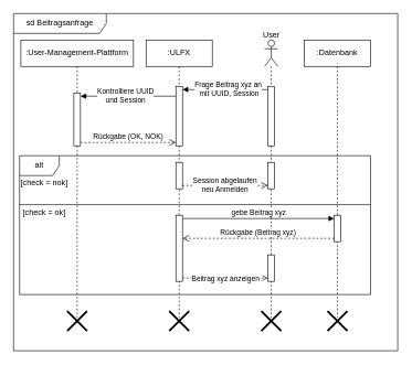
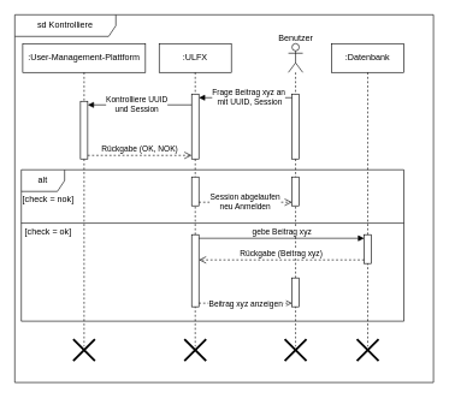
  <mxCell id="0" />
  <mxCell id="1" parent="0" />
  <mxCell id="2" value=":User-Management-Plattform" style="shape=umlLifeline;perimeter=lifelinePerimeter;whiteSpace=wrap;html=1;container=0;dropTarget=0;collapsible=0;recursiveResize=0;outlineConnect=0;portConstraint=eastwest;newEdgeStyle={&quot;edgeStyle&quot;:&quot;elbowEdgeStyle&quot;,&quot;elbow&quot;:&quot;vertical&quot;,&quot;curved&quot;:0,&quot;rounded&quot;:0};" parent="1" vertex="1"><mxGeometry x="31" y="60" width="170" height="420" as="geometry" /></mxCell>
  <mxCell id="3" value="" style="html=1;points=[[0,0,0,0,5],[0,1,0,0,-5],[1,0,0,0,5],[1,1,0,0,-5]];perimeter=orthogonalPerimeter;outlineConnect=0;targetShapes=umlLifeline;portConstraint=eastwest;newEdgeStyle={&quot;curved&quot;:0,&quot;rounded&quot;:0};" parent="2" vertex="1"><mxGeometry x="80" y="80" width="10" height="80" as="geometry" /></mxCell>
  <mxCell id="4" value="" style="shape=umlDestroy;whiteSpace=wrap;html=1;strokeWidth=3;targetShapes=umlLifeline;" parent="2" vertex="1"><mxGeometry x="70" y="410" width="30" height="30" as="geometry" /></mxCell>
  <mxCell id="5" value=":ULFX" style="shape=umlLifeline;perimeter=lifelinePerimeter;whiteSpace=wrap;html=1;container=0;dropTarget=0;collapsible=0;recursiveResize=0;outlineConnect=0;portConstraint=eastwest;newEdgeStyle={&quot;edgeStyle&quot;:&quot;elbowEdgeStyle&quot;,&quot;elbow&quot;:&quot;vertical&quot;,&quot;curved&quot;:0,&quot;rounded&quot;:0};" parent="1" vertex="1"><mxGeometry x="220" y="60" width="100" height="420" as="geometry" /></mxCell>
  <mxCell id="6" value="" style="html=1;points=[[0,0,0,0,5],[0,1,0,0,-5],[1,0,0,0,5],[1,1,0,0,-5]];perimeter=orthogonalPerimeter;outlineConnect=0;targetShapes=umlLifeline;portConstraint=eastwest;newEdgeStyle={&quot;curved&quot;:0,&quot;rounded&quot;:0};" parent="5" vertex="1"><mxGeometry x="45" y="70" width="10" height="90" as="geometry" /></mxCell>
  <mxCell id="7" value="" style="shape=umlDestroy;whiteSpace=wrap;html=1;strokeWidth=3;targetShapes=umlLifeline;" parent="5" vertex="1"><mxGeometry x="35" y="410" width="30" height="30" as="geometry" /></mxCell>
  <mxCell id="8" value="" style="shape=umlLifeline;perimeter=lifelinePerimeter;whiteSpace=wrap;html=1;container=1;dropTarget=0;collapsible=0;recursiveResize=0;outlineConnect=0;portConstraint=eastwest;newEdgeStyle={&quot;curved&quot;:0,&quot;rounded&quot;:0};participant=umlActor;size=40;" parent="1" vertex="1"><mxGeometry x="399" y="60" width="20" height="420" as="geometry" /></mxCell>
  <mxCell id="9" value="" style="html=1;points=[];perimeter=orthogonalPerimeter;outlineConnect=0;targetShapes=umlLifeline;portConstraint=eastwest;newEdgeStyle={&quot;edgeStyle&quot;:&quot;elbowEdgeStyle&quot;,&quot;elbow&quot;:&quot;vertical&quot;,&quot;curved&quot;:0,&quot;rounded&quot;:0};" parent="8" vertex="1"><mxGeometry x="5" y="70" width="10" height="90" as="geometry" /></mxCell>
  <mxCell id="10" value="" style="html=1;points=[[0,0,0,0,5],[0,1,0,0,-5],[1,0,0,0,5],[1,1,0,0,-5]];perimeter=orthogonalPerimeter;outlineConnect=0;targetShapes=umlLifeline;portConstraint=eastwest;newEdgeStyle={&quot;curved&quot;:0,&quot;rounded&quot;:0};" parent="8" vertex="1"><mxGeometry x="5" y="325" width="10" height="40" as="geometry" /></mxCell>
  <mxCell id="11" value="Frage Beitrag xyz an&lt;br&gt;&amp;nbsp;mit UUID, Session" style="html=1;verticalAlign=bottom;endArrow=block;curved=0;rounded=0;entryX=1;entryY=0;entryDx=0;entryDy=5;entryPerimeter=0;" parent="1" source="9" target="6" edge="1"><mxGeometry x="-0.067" y="15" relative="1" as="geometry"><mxPoint x="195" y="135" as="sourcePoint" /><mxPoint as="offset" /></mxGeometry></mxCell>
  <mxCell id="12" value="Kontrolliere UUID&lt;br&gt;und Session" style="html=1;verticalAlign=bottom;endArrow=block;curved=0;rounded=0;entryX=1;entryY=0;entryDx=0;entryDy=5;entryPerimeter=0;" parent="1" source="6" target="3" edge="1"><mxGeometry x="0.056" y="15" relative="1" as="geometry"><mxPoint x="19" y="145" as="sourcePoint" /><mxPoint as="offset" /></mxGeometry></mxCell>
  <mxCell id="13" value="Rückgabe (OK, NOK)" style="html=1;verticalAlign=bottom;endArrow=open;dashed=1;endSize=8;curved=0;rounded=0;exitX=1;exitY=1;exitDx=0;exitDy=-5;exitPerimeter=0;" parent="1" source="3" target="6" edge="1"><mxGeometry relative="1" as="geometry"><mxPoint x="259" y="215" as="targetPoint" /></mxGeometry></mxCell>
  <mxCell id="14" value="alt" style="shape=umlFrame;whiteSpace=wrap;html=1;pointerEvents=0;" parent="1" vertex="1"><mxGeometry x="29" y="235" width="530" height="210" as="geometry" /></mxCell>
  <mxCell id="15" value="[check = nok]" style="text;html=1;align=center;verticalAlign=middle;resizable=0;points=[];autosize=1;strokeColor=none;fillColor=none;" parent="1" vertex="1"><mxGeometry x="21" y="261" width="90" height="30" as="geometry" /></mxCell>
  <mxCell id="16" value="" style="html=1;points=[[0,0,0,0,5],[0,1,0,0,-5],[1,0,0,0,5],[1,1,0,0,-5]];perimeter=orthogonalPerimeter;outlineConnect=0;targetShapes=umlLifeline;portConstraint=eastwest;newEdgeStyle={&quot;curved&quot;:0,&quot;rounded&quot;:0};" parent="1" vertex="1"><mxGeometry x="265" y="245" width="10" height="40" as="geometry" /></mxCell>
  <mxCell id="17" value="Session abgelaufen&lt;br&gt;neu Anmelden" style="html=1;verticalAlign=bottom;endArrow=open;dashed=1;endSize=8;curved=0;rounded=0;exitX=1;exitY=1;exitDx=0;exitDy=-5;exitPerimeter=0;entryX=0;entryY=1;entryDx=0;entryDy=-5;entryPerimeter=0;" parent="1" source="16" target="18" edge="1"><mxGeometry x="-0.008" y="-15" relative="1" as="geometry"><mxPoint x="219" y="320" as="targetPoint" /><mxPoint as="offset" /></mxGeometry></mxCell>
  <mxCell id="18" value="" style="html=1;points=[[0,0,0,0,5],[0,1,0,0,-5],[1,0,0,0,5],[1,1,0,0,-5]];perimeter=orthogonalPerimeter;outlineConnect=0;targetShapes=umlLifeline;portConstraint=eastwest;newEdgeStyle={&quot;curved&quot;:0,&quot;rounded&quot;:0};" parent="1" vertex="1"><mxGeometry x="404" y="245" width="10" height="40" as="geometry" /></mxCell>
  <mxCell id="19" value="" style="line;strokeWidth=1;fillColor=none;align=left;verticalAlign=middle;spacingTop=-1;spacingLeft=3;spacingRight=3;rotatable=0;labelPosition=right;points=[];portConstraint=eastwest;strokeColor=inherit;" parent="1" vertex="1"><mxGeometry x="29" y="305" width="530" height="8" as="geometry" /></mxCell>
  <mxCell id="20" value="[check = ok]" style="text;html=1;align=center;verticalAlign=middle;resizable=0;points=[];autosize=1;strokeColor=none;fillColor=none;" parent="1" vertex="1"><mxGeometry x="21" y="307" width="90" height="30" as="geometry" /></mxCell>
  <mxCell id="21" value=":Datenbank" style="shape=umlLifeline;perimeter=lifelinePerimeter;whiteSpace=wrap;html=1;container=1;dropTarget=0;collapsible=0;recursiveResize=0;outlineConnect=0;portConstraint=eastwest;newEdgeStyle={&quot;curved&quot;:0,&quot;rounded&quot;:0};" parent="1" vertex="1"><mxGeometry x="459" y="60" width="100" height="420" as="geometry" /></mxCell>
  <mxCell id="22" value="" style="html=1;points=[[0,0,0,0,5],[0,1,0,0,-5],[1,0,0,0,5],[1,1,0,0,-5]];perimeter=orthogonalPerimeter;outlineConnect=0;targetShapes=umlLifeline;portConstraint=eastwest;newEdgeStyle={&quot;curved&quot;:0,&quot;rounded&quot;:0};" parent="21" vertex="1"><mxGeometry x="45" y="265" width="10" height="40" as="geometry" /></mxCell>
  <mxCell id="23" value="" style="shape=umlDestroy;whiteSpace=wrap;html=1;strokeWidth=3;targetShapes=umlLifeline;" parent="21" vertex="1"><mxGeometry x="35" y="410" width="30" height="30" as="geometry" /></mxCell>
  <mxCell id="24" value="" style="html=1;points=[[0,0,0,0,5],[0,1,0,0,-5],[1,0,0,0,5],[1,1,0,0,-5]];perimeter=orthogonalPerimeter;outlineConnect=0;targetShapes=umlLifeline;portConstraint=eastwest;newEdgeStyle={&quot;curved&quot;:0,&quot;rounded&quot;:0};" parent="1" vertex="1"><mxGeometry x="265" y="325" width="10" height="100" as="geometry" /></mxCell>
  <mxCell id="25" value="gebe Beitrag xyz" style="html=1;verticalAlign=bottom;endArrow=block;curved=0;rounded=0;entryX=0;entryY=0;entryDx=0;entryDy=5;exitX=1;exitY=0;exitDx=0;exitDy=5;exitPerimeter=0;" parent="1" source="24" target="22" edge="1"><mxGeometry relative="1" as="geometry"><mxPoint x="434" y="330" as="sourcePoint" /></mxGeometry></mxCell>
  <mxCell id="26" value="Rückgabe (Beitrag xyz)" style="html=1;verticalAlign=bottom;endArrow=open;dashed=1;endSize=8;curved=0;rounded=0;exitX=0;exitY=1;exitDx=0;exitDy=-5;" parent="1" source="22" target="24" edge="1"><mxGeometry relative="1" as="geometry"><mxPoint x="434" y="400" as="targetPoint" /></mxGeometry></mxCell>
  <mxCell id="27" style="edgeStyle=orthogonalEdgeStyle;rounded=0;orthogonalLoop=1;jettySize=auto;html=1;curved=0;entryX=0;entryY=1;entryDx=0;entryDy=-5;entryPerimeter=0;exitX=1;exitY=1;exitDx=0;exitDy=-5;exitPerimeter=0;dashed=1;endArrow=open;endFill=0;" parent="1" source="24" target="10" edge="1"><mxGeometry relative="1" as="geometry" /></mxCell>
  <mxCell id="28" value="Beitrag xyz anzeigen" style="edgeLabel;html=1;align=center;verticalAlign=middle;resizable=0;points=[];" parent="27" vertex="1" connectable="0"><mxGeometry x="-0.261" y="2" relative="1" as="geometry"><mxPoint x="16" y="2" as="offset" /></mxGeometry></mxCell>
  <mxCell id="29" value="" style="shape=umlDestroy;whiteSpace=wrap;html=1;strokeWidth=3;targetShapes=umlLifeline;" parent="1" vertex="1"><mxGeometry x="394" y="470" width="30" height="30" as="geometry" /></mxCell>
- <mxCell id="30" value="sd Beitragsanfrage" style="shape=umlFrame;whiteSpace=wrap;html=1;pointerEvents=0;width=140;height=30;" parent="1" vertex="1"><mxGeometry width="580" height="510" as="geometry" x="20" y="20" /></mxCell>
- <mxCell id="31" value="User" style="text;html=1;align=center;verticalAlign=middle;resizable=0;points=[];autosize=1;strokeColor=none;fillColor=none;" vertex="1" parent="1"><mxGeometry x="374" y="37" width="70" height="30" as="geometry" /></mxCell>
+ <mxCell id="30" value="sd Kontrolliere" style="shape=umlFrame;whiteSpace=wrap;html=1;pointerEvents=0;width=140;height=30;" parent="1" vertex="1"><mxGeometry width="580" height="510" as="geometry" x="20" y="20" /></mxCell>
+ <mxCell id="31" value="Benutzer" style="text;html=1;align=center;verticalAlign=middle;resizable=0;points=[];autosize=1;strokeColor=none;fillColor=none;" vertex="1" parent="1"><mxGeometry x="374" y="37" width="70" height="30" as="geometry" /></mxCell>
